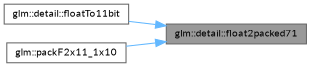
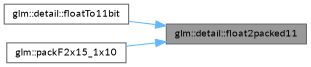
  digraph {
    fontname=Lato
    rankdir=RL
    node [color=grey40 fillcolor=white fontname=Lato fontsize=10 shape=box style=filled]
    edge [color=steelblue1 dir=back fontname=Lato fontsize=10 labelfontname=Helvetica labelfontsize=10 style=solid]
-   n1 [color=gray40 fillcolor=grey60 fontcolor=black height=0.2 label="glm::detail::float2packed71" width=0.4]
+   n1 [color=gray40 fillcolor=grey60 fontcolor=black height=0.2 label="glm::detail::float2packed11" width=0.4]
    n2 [height=0.2 label="glm::detail::floatTo11bit" width=0.4]
-   n3 [height=0.2 label="glm::packF2x11_1x10" width=0.4]
+   n3 [height=0.2 label="glm::packF2x15_1x10" width=0.4]
    n1 -> n2
    n1 -> n3
  }
